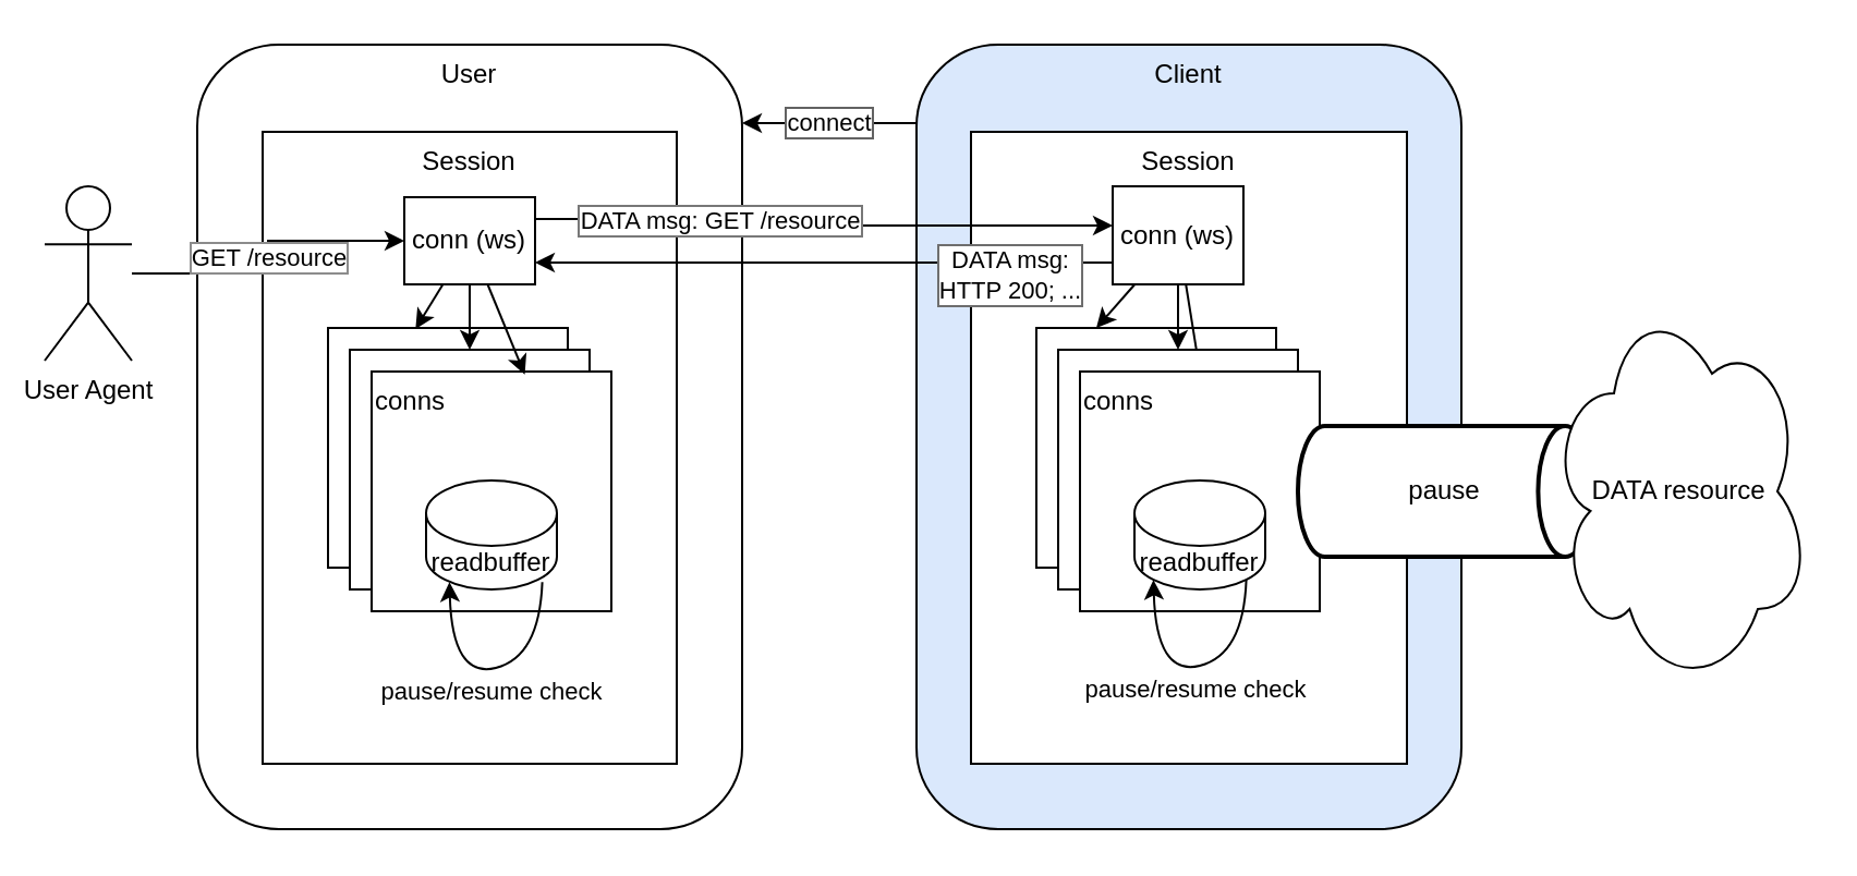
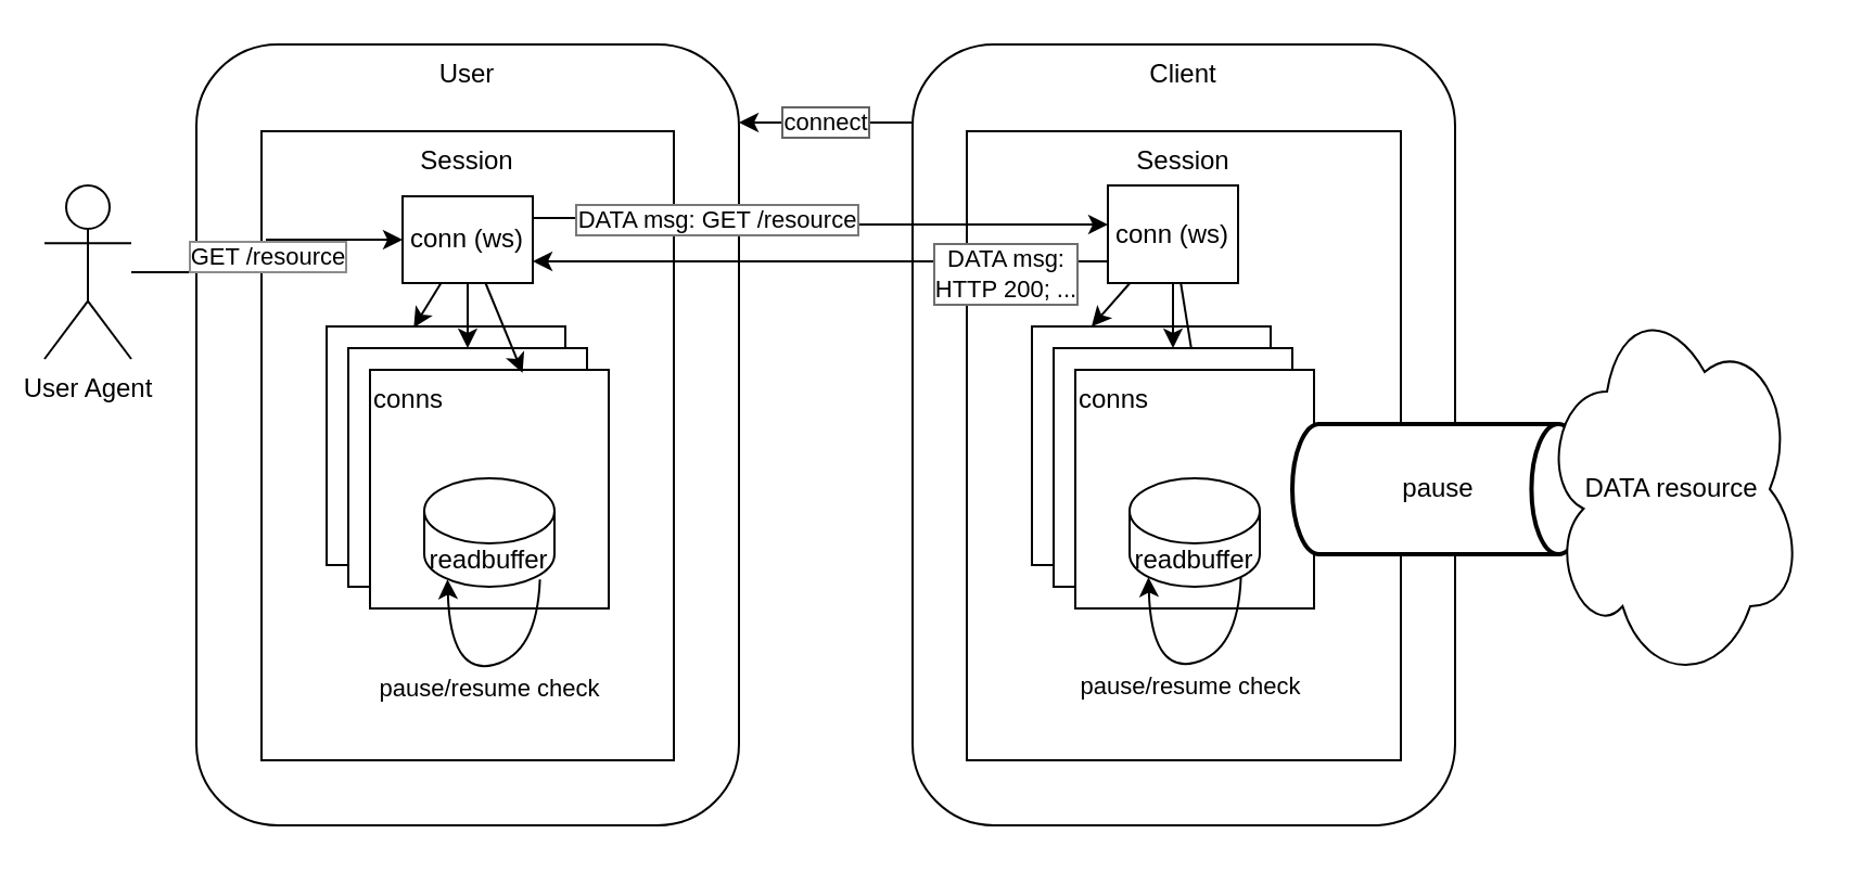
  <mxCell id="0" />
  <mxCell id="1" parent="0" />
  <mxCell id="2" value="User" style="rounded=1;whiteSpace=wrap;html=1;verticalAlign=top;" parent="1" vertex="1"><mxGeometry x="90" y="20" width="250" height="360" as="geometry" /></mxCell>
  <mxCell id="3" value="connect" style="edgeStyle=orthogonalEdgeStyle;rounded=0;orthogonalLoop=1;jettySize=auto;html=1;labelBorderColor=#636363;" parent="1" edge="1"><mxGeometry relative="1" as="geometry"><mxPoint x="340" y="56" as="targetPoint" /><Array as="points"><mxPoint x="410" y="56" /><mxPoint x="410" y="56" /></Array><mxPoint x="420" y="56" as="sourcePoint" /></mxGeometry></mxCell>
- <mxCell id="4" value="Client" style="rounded=1;whiteSpace=wrap;html=1;verticalAlign=top;fillColor=#dae8fc;" parent="1" vertex="1"><mxGeometry x="420" y="20" width="250" height="360" as="geometry" /></mxCell>
+ <mxCell id="4" value="Client" style="rounded=1;whiteSpace=wrap;html=1;verticalAlign=top;" parent="1" vertex="1"><mxGeometry x="420" y="20" width="250" height="360" as="geometry" /></mxCell>
  <mxCell id="5" value="User Agent" style="shape=umlActor;verticalLabelPosition=bottom;verticalAlign=top;html=1;outlineConnect=0;" parent="1" vertex="1"><mxGeometry x="20" y="85" width="40" height="80" as="geometry" /></mxCell>
  <mxCell id="6" value="Session" style="rounded=0;whiteSpace=wrap;html=1;verticalAlign=top;" parent="1" vertex="1"><mxGeometry x="120" y="60" width="190" height="290" as="geometry" /></mxCell>
  <mxCell id="7" value="Session" style="rounded=0;whiteSpace=wrap;html=1;verticalAlign=top;" parent="1" vertex="1"><mxGeometry x="445" y="60" width="200" height="290" as="geometry" /></mxCell>
  <mxCell id="8" style="edgeStyle=none;rounded=0;orthogonalLoop=1;jettySize=auto;html=1;entryX=0.365;entryY=0.004;entryDx=0;entryDy=0;entryPerimeter=0;labelBorderColor=#636363;" edge="1" parent="1" source="9" target="10"><mxGeometry relative="1" as="geometry" /></mxCell>
  <mxCell id="9" value="conn (ws)" style="rounded=0;whiteSpace=wrap;html=1;" vertex="1" parent="1"><mxGeometry x="185" y="90" width="60" height="40" as="geometry" /></mxCell>
  <mxCell id="10" value="" style="rounded=0;whiteSpace=wrap;html=1;" vertex="1" parent="1"><mxGeometry x="150" y="150" width="110" height="110" as="geometry" /></mxCell>
  <mxCell id="11" value="" style="rounded=0;whiteSpace=wrap;html=1;" vertex="1" parent="1"><mxGeometry x="160" y="160" width="110" height="110" as="geometry" /></mxCell>
  <mxCell id="12" value="conns" style="rounded=0;whiteSpace=wrap;html=1;verticalAlign=top;align=left;" vertex="1" parent="1"><mxGeometry x="170" y="170" width="110" height="110" as="geometry" /></mxCell>
  <mxCell id="13" value="" style="rounded=0;whiteSpace=wrap;html=1;" vertex="1" parent="1"><mxGeometry x="475" y="150" width="110" height="110" as="geometry" /></mxCell>
  <mxCell id="14" style="edgeStyle=orthogonalEdgeStyle;rounded=0;orthogonalLoop=1;jettySize=auto;html=1;exitX=0;exitY=0.5;exitDx=0;exitDy=0;" edge="1" parent="1" source="19"><mxGeometry relative="1" as="geometry"><mxPoint x="245" y="120" as="targetPoint" /><Array as="points"><mxPoint x="510" y="120" /><mxPoint x="245" y="120" /></Array></mxGeometry></mxCell>
  <mxCell id="15" value="DATA msg:&lt;br&gt;HTTP 200; ..." style="edgeLabel;html=1;align=center;verticalAlign=middle;resizable=0;points=[];labelBorderColor=#6E6E6E;" vertex="1" connectable="0" parent="14"><mxGeometry x="-0.712" y="-2" relative="1" as="geometry"><mxPoint x="-20" y="7" as="offset" /></mxGeometry></mxCell>
  <mxCell id="16" style="rounded=0;orthogonalLoop=1;jettySize=auto;html=1;entryX=0.25;entryY=0;entryDx=0;entryDy=0;labelBorderColor=#636363;" edge="1" parent="1" source="19" target="13"><mxGeometry relative="1" as="geometry" /></mxCell>
  <mxCell id="17" style="edgeStyle=none;rounded=0;orthogonalLoop=1;jettySize=auto;html=1;labelBorderColor=#636363;" edge="1" parent="1" source="19" target="20"><mxGeometry relative="1" as="geometry" /></mxCell>
  <mxCell id="18" style="edgeStyle=none;rounded=0;orthogonalLoop=1;jettySize=auto;html=1;entryX=0.5;entryY=0;entryDx=0;entryDy=0;labelBorderColor=#636363;" edge="1" parent="1" source="19" target="21"><mxGeometry relative="1" as="geometry" /></mxCell>
  <mxCell id="19" value="conn (ws)" style="rounded=0;whiteSpace=wrap;html=1;" vertex="1" parent="1"><mxGeometry x="510" y="85" width="60" height="45" as="geometry" /></mxCell>
  <mxCell id="20" value="" style="rounded=0;whiteSpace=wrap;html=1;" vertex="1" parent="1"><mxGeometry x="485" y="160" width="110" height="110" as="geometry" /></mxCell>
  <mxCell id="21" value="conns" style="rounded=0;whiteSpace=wrap;html=1;verticalAlign=top;align=left;" vertex="1" parent="1"><mxGeometry x="495" y="170" width="110" height="110" as="geometry" /></mxCell>
  <mxCell id="22" value="readbuffer" style="shape=cylinder3;whiteSpace=wrap;html=1;boundedLbl=1;backgroundOutline=1;size=15;" vertex="1" parent="1"><mxGeometry x="520" y="220" width="60" height="50" as="geometry" /></mxCell>
  <mxCell id="23" value="pause" style="strokeWidth=2;html=1;shape=mxgraph.flowchart.direct_data;whiteSpace=wrap;" vertex="1" parent="1"><mxGeometry x="595" y="195" width="135" height="60" as="geometry" /></mxCell>
  <mxCell id="24" value="pause/resume check" style="curved=1;endArrow=classic;html=1;rounded=0;exitX=0.855;exitY=1;exitDx=0;exitDy=-4.35;entryX=0.145;entryY=1;entryDx=0;entryDy=-4.35;exitPerimeter=0;entryPerimeter=0;" edge="1" parent="1" source="22" target="22"><mxGeometry y="10" width="50" height="50" relative="1" as="geometry"><mxPoint x="500" y="420" as="sourcePoint" /><mxPoint x="550" y="370" as="targetPoint" /><Array as="points"><mxPoint x="570" y="300" /><mxPoint x="530" y="310" /></Array><mxPoint as="offset" /></mxGeometry></mxCell>
  <mxCell id="25" style="edgeStyle=orthogonalEdgeStyle;rounded=0;orthogonalLoop=1;jettySize=auto;html=1;" edge="1" parent="1" source="9"><mxGeometry relative="1" as="geometry"><mxPoint x="510" y="103" as="targetPoint" /><Array as="points"><mxPoint x="378" y="100" /><mxPoint x="378" y="103" /></Array></mxGeometry></mxCell>
  <mxCell id="26" value="DATA msg: GET /resource" style="edgeLabel;html=1;align=center;verticalAlign=middle;resizable=0;points=[];labelBorderColor=#787878;" vertex="1" connectable="0" parent="25"><mxGeometry x="-0.775" y="-1" relative="1" as="geometry"><mxPoint x="54" y="-1" as="offset" /></mxGeometry></mxCell>
  <mxCell id="27" value="readbuffer" style="shape=cylinder3;whiteSpace=wrap;html=1;boundedLbl=1;backgroundOutline=1;size=15;" parent="1" vertex="1"><mxGeometry x="195" y="220" width="60" height="50" as="geometry" /></mxCell>
  <mxCell id="28" value="pause/resume check" style="curved=1;endArrow=classic;html=1;rounded=0;exitX=0.855;exitY=1;exitDx=0;exitDy=-4.35;entryX=0.145;entryY=1;entryDx=0;entryDy=-4.35;exitPerimeter=0;entryPerimeter=0;" edge="1" parent="1"><mxGeometry y="10" width="50" height="50" relative="1" as="geometry"><mxPoint x="248.3" y="266.65" as="sourcePoint" /><mxPoint x="205.7" y="266.65" as="targetPoint" /><Array as="points"><mxPoint x="247" y="301" /><mxPoint x="207" y="311" /></Array><mxPoint as="offset" /></mxGeometry></mxCell>
  <mxCell id="29" value="DATA resource" style="ellipse;shape=cloud;whiteSpace=wrap;html=1;" parent="1" vertex="1"><mxGeometry x="710" y="135" width="120" height="180" as="geometry" /></mxCell>
  <mxCell id="30" style="edgeStyle=orthogonalEdgeStyle;rounded=0;orthogonalLoop=1;jettySize=auto;html=1;exitX=0.5;exitY=1;exitDx=0;exitDy=0;" edge="1" parent="1" source="6" target="6"><mxGeometry relative="1" as="geometry" /></mxCell>
  <mxCell id="31" value="GET /resource" style="edgeStyle=orthogonalEdgeStyle;rounded=0;orthogonalLoop=1;jettySize=auto;html=1;entryX=0;entryY=0.5;entryDx=0;entryDy=0;labelBorderColor=#8C8C8C;" edge="1" parent="1" source="5" target="9"><mxGeometry relative="1" as="geometry" /></mxCell>
  <mxCell id="32" style="edgeStyle=none;rounded=0;orthogonalLoop=1;jettySize=auto;html=1;entryX=0.5;entryY=0;entryDx=0;entryDy=0;labelBorderColor=#636363;" edge="1" parent="1" source="9" target="11"><mxGeometry relative="1" as="geometry" /></mxCell>
  <mxCell id="33" style="edgeStyle=none;rounded=0;orthogonalLoop=1;jettySize=auto;html=1;entryX=0.639;entryY=0.013;entryDx=0;entryDy=0;entryPerimeter=0;labelBorderColor=#636363;" edge="1" parent="1" source="9" target="12"><mxGeometry relative="1" as="geometry" /></mxCell>
